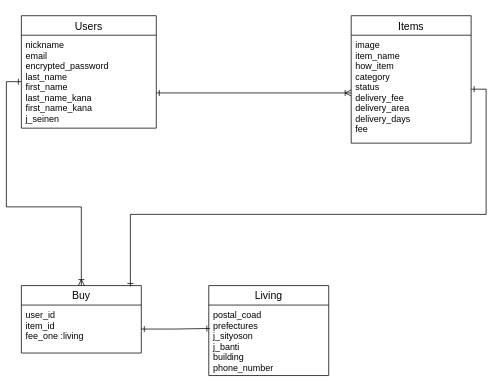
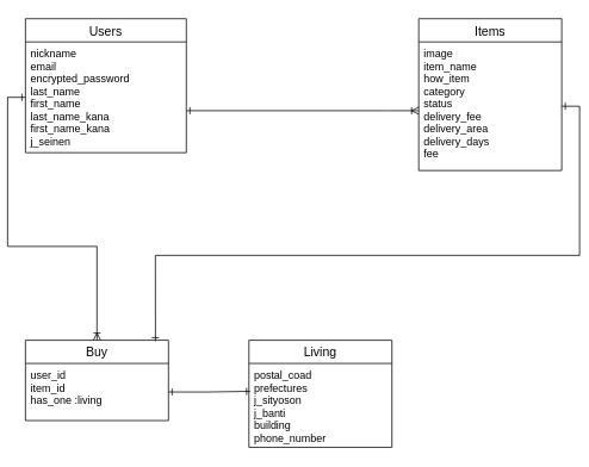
  <mxCell id="0" />
  <mxCell id="1" parent="0" />
  <mxCell id="2" value="Users" style="swimlane;fontStyle=0;childLayout=stackLayout;horizontal=1;startSize=26;horizontalStack=0;resizeParent=1;resizeParentMax=0;resizeLast=0;collapsible=1;marginBottom=0;align=center;fontSize=14;" parent="1" vertex="1"><mxGeometry x="20" y="20" width="180" height="150" as="geometry" /></mxCell>
  <mxCell id="3" value="nickname&#10;email&#10;encrypted_password&#10;last_name&#10;first_name&#10;last_name_kana&#10;first_name_kana&#10;j_seinen" style="text;strokeColor=none;fillColor=none;spacingLeft=4;spacingRight=4;overflow=hidden;rotatable=0;points=[[0,0.5],[1,0.5]];portConstraint=eastwest;fontSize=12;" parent="2" vertex="1"><mxGeometry y="26" width="180" height="124" as="geometry" /></mxCell>
  <mxCell id="4" value="Items" style="swimlane;fontStyle=0;childLayout=stackLayout;horizontal=1;startSize=26;horizontalStack=0;resizeParent=1;resizeParentMax=0;resizeLast=0;collapsible=1;marginBottom=0;align=center;fontSize=14;" parent="1" vertex="1"><mxGeometry x="460" y="20" width="160" height="170" as="geometry" /></mxCell>
  <mxCell id="5" value="image&#10;item_name&#10;how_item&#10;category&#10;status&#10;delivery_fee&#10;delivery_area&#10;delivery_days&#10;fee" style="text;strokeColor=none;fillColor=none;spacingLeft=4;spacingRight=4;overflow=hidden;rotatable=0;points=[[0,0.5],[1,0.5]];portConstraint=eastwest;fontSize=12;" parent="4" vertex="1"><mxGeometry y="26" width="160" height="144" as="geometry" /></mxCell>
  <mxCell id="6" value="Buy" style="swimlane;fontStyle=0;childLayout=stackLayout;horizontal=1;startSize=26;horizontalStack=0;resizeParent=1;resizeParentMax=0;resizeLast=0;collapsible=1;marginBottom=0;align=center;fontSize=14;" parent="1" vertex="1"><mxGeometry x="20" y="380" width="160" height="90" as="geometry" /></mxCell>
- <mxCell id="7" value="user_id&#10;item_id&#10;fee_one :living" style="text;strokeColor=none;fillColor=none;spacingLeft=4;spacingRight=4;overflow=hidden;rotatable=0;points=[[0,0.5],[1,0.5]];portConstraint=eastwest;fontSize=12;" parent="6" vertex="1"><mxGeometry y="26" width="160" height="64" as="geometry" /></mxCell>
+ <mxCell id="7" value="user_id&#10;item_id&#10;has_one :living" style="text;strokeColor=none;fillColor=none;spacingLeft=4;spacingRight=4;overflow=hidden;rotatable=0;points=[[0,0.5],[1,0.5]];portConstraint=eastwest;fontSize=12;" parent="6" vertex="1"><mxGeometry y="26" width="160" height="64" as="geometry" /></mxCell>
  <mxCell id="8" value="Living" style="swimlane;fontStyle=0;childLayout=stackLayout;horizontal=1;startSize=26;horizontalStack=0;resizeParent=1;resizeParentMax=0;resizeLast=0;collapsible=1;marginBottom=0;align=center;fontSize=14;" parent="1" vertex="1"><mxGeometry x="270" y="380" width="160" height="120" as="geometry" /></mxCell>
  <mxCell id="9" value="postal_coad&#10;prefectures&#10;j_sityoson&#10;j_banti&#10;building&#10;phone_number" style="text;strokeColor=none;fillColor=none;spacingLeft=4;spacingRight=4;overflow=hidden;rotatable=0;points=[[0,0.5],[1,0.5]];portConstraint=eastwest;fontSize=12;" parent="8" vertex="1"><mxGeometry y="26" width="160" height="94" as="geometry" /></mxCell>
  <mxCell id="10" style="edgeStyle=orthogonalEdgeStyle;rounded=0;orthogonalLoop=1;jettySize=auto;html=1;endArrow=ERoneToMany;endFill=0;startArrow=ERone;startFill=0;" parent="1" source="3" target="5" edge="1"><mxGeometry relative="1" as="geometry"><Array as="points"><mxPoint x="420" y="123" /><mxPoint x="420" y="123" /></Array></mxGeometry></mxCell>
  <mxCell id="11" style="edgeStyle=orthogonalEdgeStyle;rounded=0;orthogonalLoop=1;jettySize=auto;html=1;startArrow=ERone;startFill=0;endArrow=ERoneToMany;endFill=0;entryX=0.5;entryY=0;entryDx=0;entryDy=0;" parent="1" source="3" target="6" edge="1"><mxGeometry relative="1" as="geometry"><mxPoint x="100" y="370" as="targetPoint" /></mxGeometry></mxCell>
  <mxCell id="12" style="edgeStyle=orthogonalEdgeStyle;rounded=0;orthogonalLoop=1;jettySize=auto;html=1;exitX=1;exitY=0.5;exitDx=0;exitDy=0;startArrow=ERone;startFill=0;endArrow=ERone;endFill=0;entryX=0.909;entryY=0.013;entryDx=0;entryDy=0;entryPerimeter=0;" parent="1" source="5" target="6" edge="1"><mxGeometry relative="1" as="geometry"><mxPoint x="250" y="430" as="targetPoint" /></mxGeometry></mxCell>
  <mxCell id="13" style="edgeStyle=orthogonalEdgeStyle;rounded=0;orthogonalLoop=1;jettySize=auto;html=1;startArrow=ERone;startFill=0;endArrow=ERone;endFill=0;entryX=0.009;entryY=0.332;entryDx=0;entryDy=0;entryPerimeter=0;" parent="1" source="7" target="9" edge="1"><mxGeometry relative="1" as="geometry"><mxPoint x="260" y="438" as="targetPoint" /></mxGeometry></mxCell>
